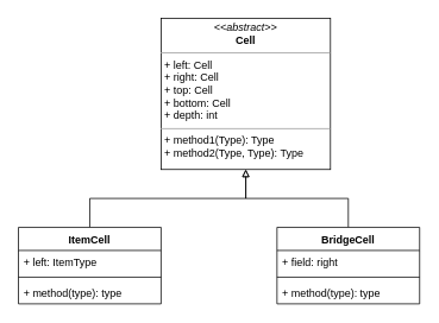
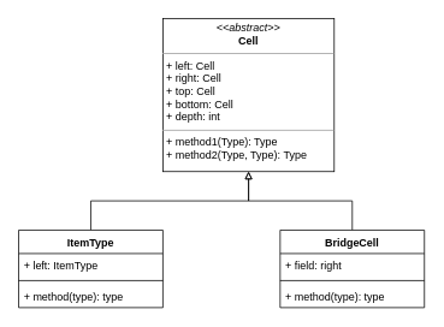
  <mxCell id="0" />
  <mxCell id="1" parent="0" />
  <mxCell id="2" style="edgeStyle=orthogonalEdgeStyle;rounded=0;orthogonalLoop=1;jettySize=auto;html=1;exitX=0.5;exitY=0;exitDx=0;exitDy=0;endArrow=block;endFill=0;" edge="1" parent="1" source="3" target="7"><mxGeometry relative="1" as="geometry" /></mxCell>
- <mxCell id="3" value="ItemCell" style="swimlane;fontStyle=1;align=center;verticalAlign=top;childLayout=stackLayout;horizontal=1;startSize=26;horizontalStack=0;resizeParent=1;resizeParentMax=0;resizeLast=0;collapsible=1;marginBottom=0;" vertex="1" parent="1"><mxGeometry x="20" y="255" width="160" height="86" as="geometry" /></mxCell>
+ <mxCell id="3" value="ItemType" style="swimlane;fontStyle=1;align=center;verticalAlign=top;childLayout=stackLayout;horizontal=1;startSize=26;horizontalStack=0;resizeParent=1;resizeParentMax=0;resizeLast=0;collapsible=1;marginBottom=0;" vertex="1" parent="1"><mxGeometry x="20" y="255" width="160" height="86" as="geometry" /></mxCell>
  <mxCell id="4" value="+ left: ItemType" style="text;strokeColor=none;fillColor=none;align=left;verticalAlign=top;spacingLeft=4;spacingRight=4;overflow=hidden;rotatable=0;points=[[0,0.5],[1,0.5]];portConstraint=eastwest;" vertex="1" parent="3"><mxGeometry y="26" width="160" height="26" as="geometry" /></mxCell>
  <mxCell id="5" value="" style="line;strokeWidth=1;fillColor=none;align=left;verticalAlign=middle;spacingTop=-1;spacingLeft=3;spacingRight=3;rotatable=0;labelPosition=right;points=[];portConstraint=eastwest;" vertex="1" parent="3"><mxGeometry y="52" width="160" height="8" as="geometry" /></mxCell>
  <mxCell id="6" value="+ method(type): type" style="text;strokeColor=none;fillColor=none;align=left;verticalAlign=top;spacingLeft=4;spacingRight=4;overflow=hidden;rotatable=0;points=[[0,0.5],[1,0.5]];portConstraint=eastwest;" vertex="1" parent="3"><mxGeometry y="60" width="160" height="26" as="geometry" /></mxCell>
  <mxCell id="7" value="&lt;p style=&quot;margin:0px;margin-top:4px;text-align:center;&quot;&gt;&lt;i&gt;&amp;lt;&amp;lt;abstract&amp;gt;&amp;gt;&lt;/i&gt;&lt;br&gt;&lt;b&gt;Cell&lt;/b&gt;&lt;/p&gt;&lt;hr size=&quot;1&quot;&gt;&lt;p style=&quot;margin:0px;margin-left:4px;&quot;&gt;+ left: Cell&lt;br&gt;+ right: Cell&lt;/p&gt;&lt;p style=&quot;margin:0px;margin-left:4px;&quot;&gt;+ top: Cel&lt;span style=&quot;background-color: initial;&quot;&gt;l&lt;/span&gt;&lt;/p&gt;&lt;p style=&quot;margin:0px;margin-left:4px;&quot;&gt;&lt;span style=&quot;background-color: initial;&quot;&gt;+ bottom: Cell&lt;/span&gt;&lt;/p&gt;&lt;p style=&quot;margin:0px;margin-left:4px;&quot;&gt;&lt;span style=&quot;background-color: initial;&quot;&gt;+ depth: int&lt;/span&gt;&lt;/p&gt;&lt;hr size=&quot;1&quot;&gt;&lt;p style=&quot;margin:0px;margin-left:4px;&quot;&gt;+ method1(Type): Type&lt;br&gt;+ method2(Type, Type): Type&lt;/p&gt;" style="verticalAlign=top;align=left;overflow=fill;fontSize=12;fontFamily=Helvetica;html=1;" vertex="1" parent="1"><mxGeometry x="180" y="20" width="190" height="170" as="geometry" /></mxCell>
  <mxCell id="8" style="edgeStyle=orthogonalEdgeStyle;rounded=0;orthogonalLoop=1;jettySize=auto;html=1;exitX=0.5;exitY=0;exitDx=0;exitDy=0;entryX=0.5;entryY=1;entryDx=0;entryDy=0;endArrow=block;endFill=0;" edge="1" parent="1" source="9" target="7"><mxGeometry relative="1" as="geometry" /></mxCell>
  <mxCell id="9" value="BridgeCell" style="swimlane;fontStyle=1;align=center;verticalAlign=top;childLayout=stackLayout;horizontal=1;startSize=26;horizontalStack=0;resizeParent=1;resizeParentMax=0;resizeLast=0;collapsible=1;marginBottom=0;" vertex="1" parent="1"><mxGeometry x="310" y="255" width="160" height="86" as="geometry" /></mxCell>
  <mxCell id="10" value="+ field: right" style="text;strokeColor=none;fillColor=none;align=left;verticalAlign=top;spacingLeft=4;spacingRight=4;overflow=hidden;rotatable=0;points=[[0,0.5],[1,0.5]];portConstraint=eastwest;" vertex="1" parent="9"><mxGeometry y="26" width="160" height="26" as="geometry" /></mxCell>
  <mxCell id="11" value="" style="line;strokeWidth=1;fillColor=none;align=left;verticalAlign=middle;spacingTop=-1;spacingLeft=3;spacingRight=3;rotatable=0;labelPosition=right;points=[];portConstraint=eastwest;" vertex="1" parent="9"><mxGeometry y="52" width="160" height="8" as="geometry" /></mxCell>
  <mxCell id="12" value="+ method(type): type" style="text;strokeColor=none;fillColor=none;align=left;verticalAlign=top;spacingLeft=4;spacingRight=4;overflow=hidden;rotatable=0;points=[[0,0.5],[1,0.5]];portConstraint=eastwest;" vertex="1" parent="9"><mxGeometry y="60" width="160" height="26" as="geometry" /></mxCell>
